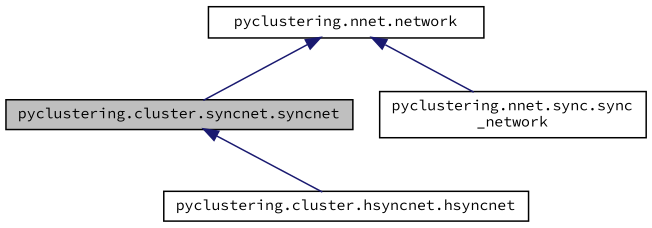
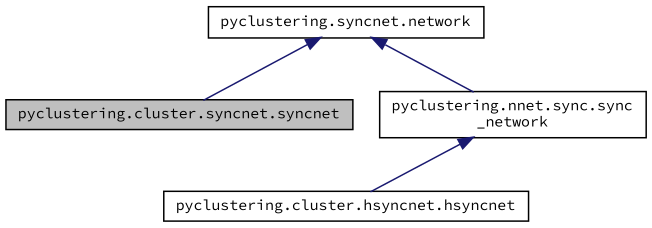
  digraph {
    fontname="Source Code Pro"
    node [color=black fillcolor=white fontname="Source Code Pro" fontsize=10 shape=record style=filled]
    edge [color=midnightblue dir=back fontname="Source Code Pro" fontsize=10 labelfontname=Helvetica labelfontsize=10 style=solid]
    n1 [fillcolor=grey75 fontcolor=black height=0.2 label="pyclustering.cluster.syncnet.syncnet" width=0.4]
    n2 [height=0.2 label="pyclustering.cluster.hsyncnet.hsyncnet" width=0.4]
    n3 [height=0.2 label="pyclustering.nnet.sync.sync\l_network" width=0.4]
-   n4 [height=0.2 label="pyclustering.nnet.network" width=0.4]
-   n1 -> n2
+   n4 [height=0.2 label="pyclustering.syncnet.network" width=0.4]
+   n3 -> n2
    n4 -> n1
    n4 -> n3
  }
